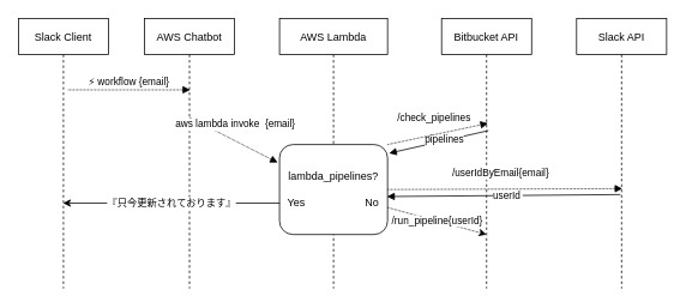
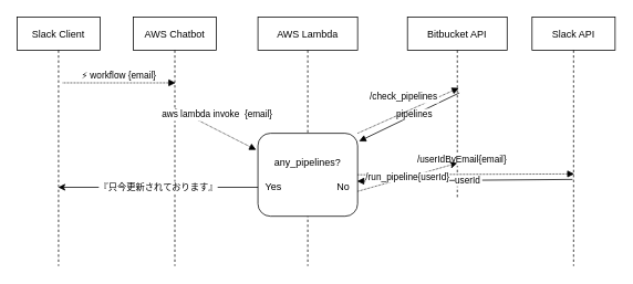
  <mxCell id="0" />
  <mxCell id="1" parent="0" />
  <mxCell id="2" value="Slack Client" style="shape=umlLifeline;perimeter=lifelinePerimeter;container=1;collapsible=0;recursiveResize=0;rounded=0;shadow=0;strokeWidth=1;" parent="1" vertex="1"><mxGeometry x="20" y="20" width="100" height="300" as="geometry" /></mxCell>
  <mxCell id="3" value="AWS Lambda" style="shape=umlLifeline;perimeter=lifelinePerimeter;container=1;collapsible=0;recursiveResize=0;rounded=0;shadow=0;strokeWidth=1;" parent="1" vertex="1"><mxGeometry x="310" y="20" width="120" height="300" as="geometry" /></mxCell>
- <mxCell id="4" value="&lt;div&gt;lambda_pipelines?&lt;/div&gt;&lt;div&gt;&lt;br&gt;&lt;/div&gt;&lt;div&gt;Yes&amp;nbsp;&amp;nbsp;&amp;nbsp;&amp;nbsp;&amp;nbsp;&amp;nbsp;&amp;nbsp; &amp;nbsp;&amp;nbsp; &amp;nbsp; &amp;nbsp; &amp;nbsp; &amp;nbsp;&amp;nbsp; No&lt;br&gt; &lt;/div&gt;" style="rounded=1;whiteSpace=wrap;html=1;" vertex="1" parent="3"><mxGeometry y="140" width="120" height="100" as="geometry" /></mxCell>
+ <mxCell id="4" value="&lt;div&gt;any_pipelines?&lt;/div&gt;&lt;div&gt;&lt;br&gt;&lt;/div&gt;&lt;div&gt;Yes&amp;nbsp;&amp;nbsp;&amp;nbsp;&amp;nbsp;&amp;nbsp;&amp;nbsp;&amp;nbsp; &amp;nbsp;&amp;nbsp; &amp;nbsp; &amp;nbsp; &amp;nbsp; &amp;nbsp;&amp;nbsp; No&lt;br&gt; &lt;/div&gt;" style="rounded=1;whiteSpace=wrap;html=1;" vertex="1" parent="3"><mxGeometry y="140" width="120" height="100" as="geometry" /></mxCell>
  <mxCell id="5" value="⚡️ workflow {email}" style="verticalAlign=bottom;endArrow=block;entryX=0.509;entryY=0.264;shadow=0;strokeWidth=1;entryDx=0;entryDy=0;entryPerimeter=0;dashed=1;dashPattern=1 1;" parent="1" target="7" edge="1"><mxGeometry relative="1" as="geometry"><mxPoint x="75" y="99.2" as="sourcePoint" /></mxGeometry></mxCell>
- <mxCell id="6" value="Bitbucket API" style="shape=umlLifeline;perimeter=lifelinePerimeter;container=1;collapsible=0;recursiveResize=0;rounded=0;shadow=0;strokeWidth=1;" vertex="1" parent="1"><mxGeometry x="490" y="20" width="100" height="300" as="geometry" /></mxCell>
+ <mxCell id="6" value="Bitbucket API" style="shape=umlLifeline;perimeter=lifelinePerimeter;container=1;collapsible=0;recursiveResize=0;rounded=0;shadow=0;strokeWidth=1;" vertex="1" parent="1"><mxGeometry x="490" y="20" width="120" height="220" as="geometry" /></mxCell>
  <mxCell id="7" value="AWS Chatbot" style="shape=umlLifeline;perimeter=lifelinePerimeter;container=1;collapsible=0;recursiveResize=0;rounded=0;shadow=0;strokeWidth=1;" vertex="1" parent="1"><mxGeometry x="160" y="20" width="100" height="300" as="geometry" /></mxCell>
  <mxCell id="8" value="aws lambda invoke  {email}" style="verticalAlign=bottom;endArrow=block;entryX=-0.017;entryY=0.2;shadow=0;strokeWidth=1;entryDx=0;entryDy=0;entryPerimeter=0;rounded=1;dashed=1;dashPattern=1 1;" edge="1" parent="1" target="4"><mxGeometry x="-0.031" y="9" relative="1" as="geometry"><mxPoint x="210" y="130" as="sourcePoint" /><mxPoint x="354.59" y="128.96" as="targetPoint" /><mxPoint as="offset" /></mxGeometry></mxCell>
  <mxCell id="9" value="" style="verticalAlign=bottom;endArrow=block;entryX=1.014;entryY=0.097;shadow=0;strokeWidth=1;entryDx=0;entryDy=0;exitX=0.52;exitY=0.415;exitDx=0;exitDy=0;exitPerimeter=0;rounded=1;entryPerimeter=0;" edge="1" parent="1" source="6" target="4"><mxGeometry x="-0.1" y="-3" relative="1" as="geometry"><mxPoint x="512.9" y="190" as="sourcePoint" /><mxPoint x="370" y="190.54" as="targetPoint" /><mxPoint as="offset" /></mxGeometry></mxCell>
  <mxCell id="10" value="&lt;div&gt;pipelines&lt;/div&gt;" style="edgeLabel;html=1;align=center;verticalAlign=middle;resizable=0;points=[];" vertex="1" connectable="0" parent="9"><mxGeometry x="-0.092" y="-1" relative="1" as="geometry"><mxPoint as="offset" /></mxGeometry></mxCell>
  <mxCell id="11" value="『只今更新されております』" style="endArrow=classic;html=1;rounded=1;exitX=0.001;exitY=0.651;exitDx=0;exitDy=0;exitPerimeter=0;" edge="1" parent="1" source="4" target="2"><mxGeometry width="50" height="50" relative="1" as="geometry"><mxPoint x="220" y="220" as="sourcePoint" /><mxPoint x="270" y="170" as="targetPoint" /></mxGeometry></mxCell>
  <mxCell id="12" value="/check_pipelines" style="verticalAlign=bottom;endArrow=block;entryX=0.516;entryY=0.388;shadow=0;strokeWidth=1;entryDx=0;entryDy=0;entryPerimeter=0;dashed=1;exitX=1;exitY=0;exitDx=0;exitDy=0;dashPattern=1 1;" edge="1" parent="1" source="4" target="6"><mxGeometry x="-0.031" y="9" relative="1" as="geometry"><mxPoint x="400" y="151" as="sourcePoint" /><mxPoint x="503.48" y="145.92" as="targetPoint" /><mxPoint as="offset" /></mxGeometry></mxCell>
  <mxCell id="13" value="Slack API" style="shape=umlLifeline;perimeter=lifelinePerimeter;container=1;collapsible=0;recursiveResize=0;rounded=0;shadow=0;strokeWidth=1;" vertex="1" parent="1"><mxGeometry x="640" y="20" width="100" height="300" as="geometry" /></mxCell>
  <mxCell id="14" value="userId" style="verticalAlign=bottom;endArrow=block;shadow=0;strokeWidth=1;exitX=0.487;exitY=0.652;exitDx=0;exitDy=0;exitPerimeter=0;entryX=0.995;entryY=0.578;entryDx=0;entryDy=0;entryPerimeter=0;" edge="1" parent="1" source="13" target="4"><mxGeometry x="-0.031" y="9" relative="1" as="geometry"><mxPoint x="670" y="220" as="sourcePoint" /><mxPoint x="430" y="220" as="targetPoint" /><mxPoint as="offset" /></mxGeometry></mxCell>
  <mxCell id="15" value="/userIdByEmail{email}" style="verticalAlign=bottom;endArrow=block;shadow=0;strokeWidth=1;dashed=1;entryX=0.509;entryY=0.63;entryDx=0;entryDy=0;entryPerimeter=0;dashPattern=1 1;" edge="1" parent="1" target="13"><mxGeometry x="-0.031" y="9" relative="1" as="geometry"><mxPoint x="430" y="210" as="sourcePoint" /><mxPoint x="670" y="200" as="targetPoint" /><mxPoint as="offset" /></mxGeometry></mxCell>
  <mxCell id="16" value="/run_pipeline{userId}" style="endArrow=classic;html=1;rounded=1;entryX=0.5;entryY=0.8;entryDx=0;entryDy=0;entryPerimeter=0;dashed=1;dashPattern=1 1;" edge="1" parent="1" target="6"><mxGeometry width="50" height="50" relative="1" as="geometry"><mxPoint x="430" y="230" as="sourcePoint" /><mxPoint x="480" y="180" as="targetPoint" /></mxGeometry></mxCell>
